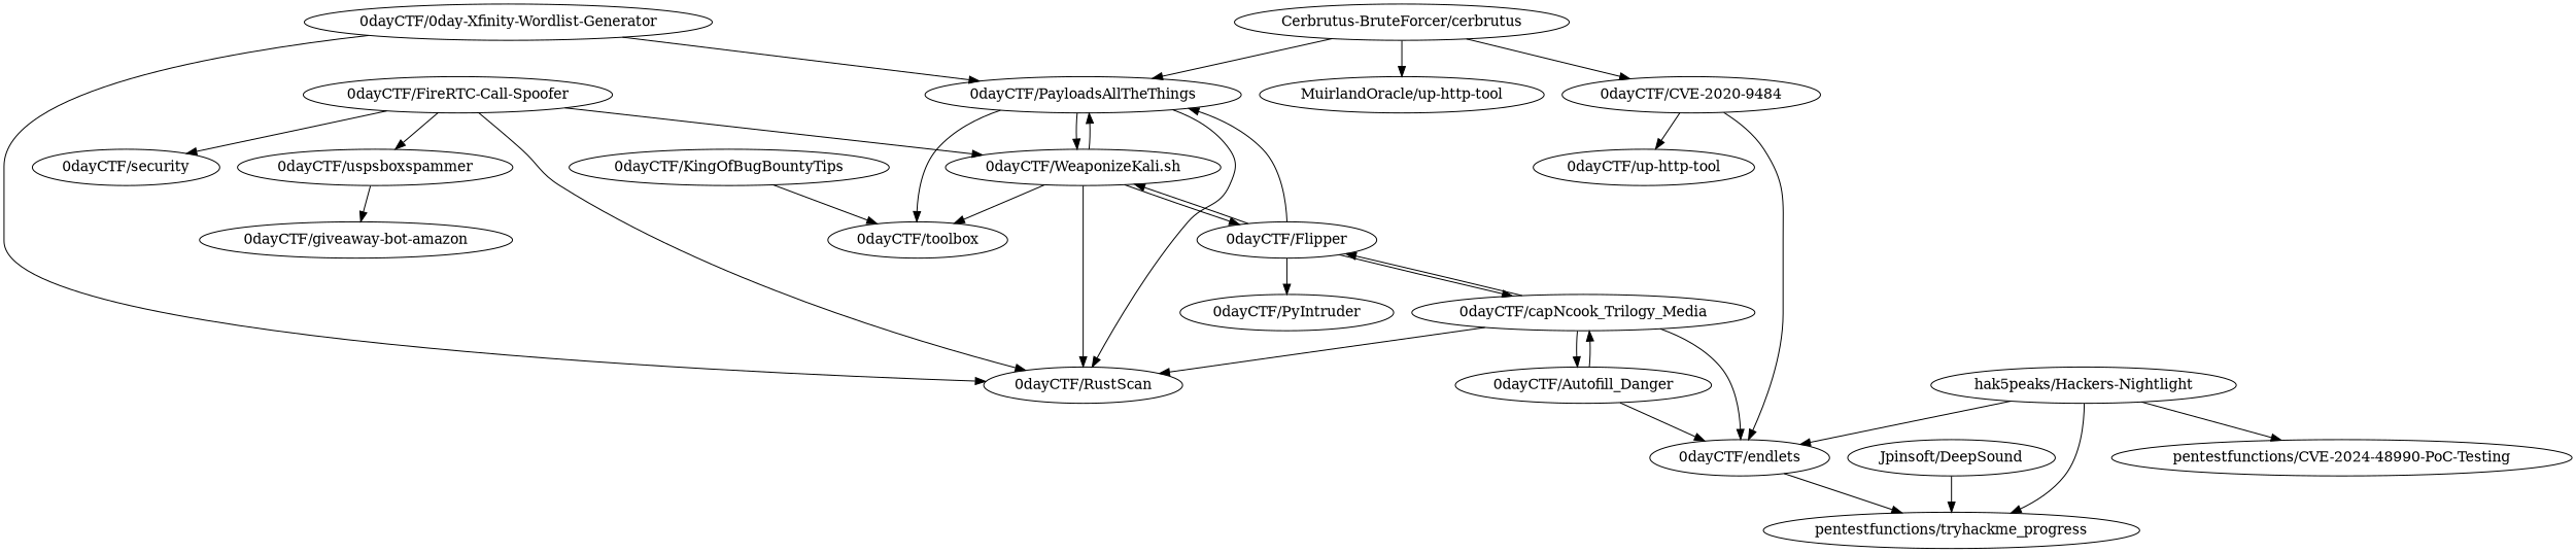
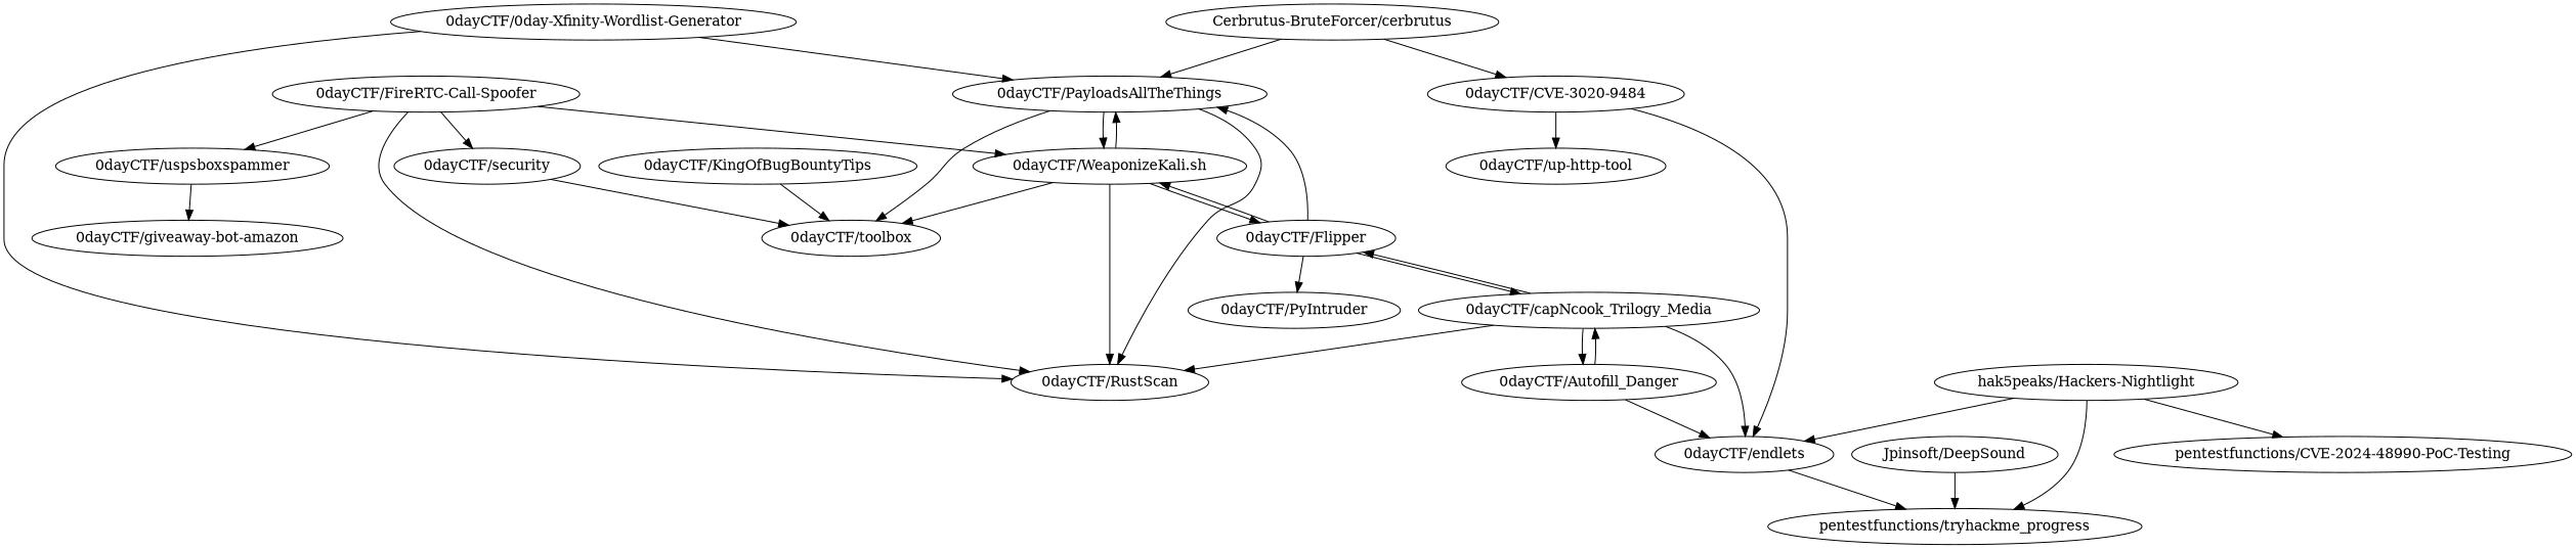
  digraph {
    "0dayCTF/0day-Xfinity-Wordlist-Generator" [l="1.838,46.706"]
    "0dayCTF/RustScan" [l="1.811,46.716"]
    "0dayCTF/PayloadsAllTheThings" [l="1.787,46.724"]
    "0dayCTF/WeaponizeKali.sh" [l="1.805,46.726"]
    "0dayCTF/toolbox" [l="1.801,46.741"]
    "0dayCTF/FireRTC-Call-Spoofer" [l="1.834,46.733"]
    "0dayCTF/security" [l="1.82,46.746"]
    "0dayCTF/uspsboxspammer" [l="1.858,46.741"]
    "0dayCTF/Flipper" [l="1.798,46.709"]
    "0dayCTF/giveaway-bot-amazon" [l="1.878,46.747"]
    "0dayCTF/PyIntruder" [l="1.811,46.695"]
    "0dayCTF/capNcook_Trilogy_Media" [l="1.78,46.701"]
    "0dayCTF/KingOfBugBountyTips" [l="1.797,46.758"]
    "0dayCTF/Autofill_Danger" [l="1.759,46.703"]
    "0dayCTF/endlets" [l="1.749,46.689"]
    "Cerbrutus-BruteForcer/cerbrutus" [l="1.737,46.717"]
-   "0dayCTF/CVE-2020-9484" [l="1.716,46.734"]
-   "MuirlandOracle/up-http-tool" [l="1.695,46.715"]
+   "0dayCTF/CVE-2020-9484" [l="1.716,46.734" label="0dayCTF/CVE-3020-9484"]
    "0dayCTF/up-http-tool" [l="1.703,46.747"]
    "pentestfunctions/tryhackme_progress" [l="1.749,46.666"]
    "Jpinsoft/DeepSound" [l="1.753,46.644"]
    "hak5peaks/Hackers-Nightlight" [l="1.729,46.671"]
    "pentestfunctions/CVE-2024-48990-PoC-Testing" [l="1.71,46.663"]
    "0dayCTF/0day-Xfinity-Wordlist-Generator" -> "0dayCTF/RustScan"
    "0dayCTF/0day-Xfinity-Wordlist-Generator" -> "0dayCTF/PayloadsAllTheThings"
    "0dayCTF/PayloadsAllTheThings" -> "0dayCTF/RustScan"
    "0dayCTF/PayloadsAllTheThings" -> "0dayCTF/WeaponizeKali.sh"
    "0dayCTF/PayloadsAllTheThings" -> "0dayCTF/toolbox"
    "0dayCTF/WeaponizeKali.sh" -> "0dayCTF/RustScan"
    "0dayCTF/WeaponizeKali.sh" -> "0dayCTF/PayloadsAllTheThings"
    "0dayCTF/WeaponizeKali.sh" -> "0dayCTF/toolbox"
    "0dayCTF/WeaponizeKali.sh" -> "0dayCTF/Flipper"
    "0dayCTF/FireRTC-Call-Spoofer" -> "0dayCTF/RustScan"
    "0dayCTF/FireRTC-Call-Spoofer" -> "0dayCTF/WeaponizeKali.sh"
    "0dayCTF/FireRTC-Call-Spoofer" -> "0dayCTF/security"
    "0dayCTF/FireRTC-Call-Spoofer" -> "0dayCTF/uspsboxspammer"
+   "0dayCTF/security" -> "0dayCTF/toolbox"
    "0dayCTF/uspsboxspammer" -> "0dayCTF/giveaway-bot-amazon"
    "0dayCTF/Flipper" -> "0dayCTF/PayloadsAllTheThings"
    "0dayCTF/Flipper" -> "0dayCTF/WeaponizeKali.sh"
    "0dayCTF/Flipper" -> "0dayCTF/PyIntruder"
    "0dayCTF/Flipper" -> "0dayCTF/capNcook_Trilogy_Media"
    "0dayCTF/capNcook_Trilogy_Media" -> "0dayCTF/RustScan"
    "0dayCTF/capNcook_Trilogy_Media" -> "0dayCTF/Flipper"
    "0dayCTF/capNcook_Trilogy_Media" -> "0dayCTF/Autofill_Danger"
    "0dayCTF/capNcook_Trilogy_Media" -> "0dayCTF/endlets"
    "0dayCTF/KingOfBugBountyTips" -> "0dayCTF/toolbox"
    "0dayCTF/Autofill_Danger" -> "0dayCTF/capNcook_Trilogy_Media"
    "0dayCTF/Autofill_Danger" -> "0dayCTF/endlets"
    "0dayCTF/endlets" -> "pentestfunctions/tryhackme_progress"
    "Cerbrutus-BruteForcer/cerbrutus" -> "0dayCTF/PayloadsAllTheThings"
    "Cerbrutus-BruteForcer/cerbrutus" -> "0dayCTF/CVE-2020-9484"
-   "Cerbrutus-BruteForcer/cerbrutus" -> "MuirlandOracle/up-http-tool"
    "0dayCTF/CVE-2020-9484" -> "0dayCTF/endlets"
    "0dayCTF/CVE-2020-9484" -> "0dayCTF/up-http-tool"
    "Jpinsoft/DeepSound" -> "pentestfunctions/tryhackme_progress"
    "hak5peaks/Hackers-Nightlight" -> "0dayCTF/endlets"
    "hak5peaks/Hackers-Nightlight" -> "pentestfunctions/tryhackme_progress"
    "hak5peaks/Hackers-Nightlight" -> "pentestfunctions/CVE-2024-48990-PoC-Testing"
  }
